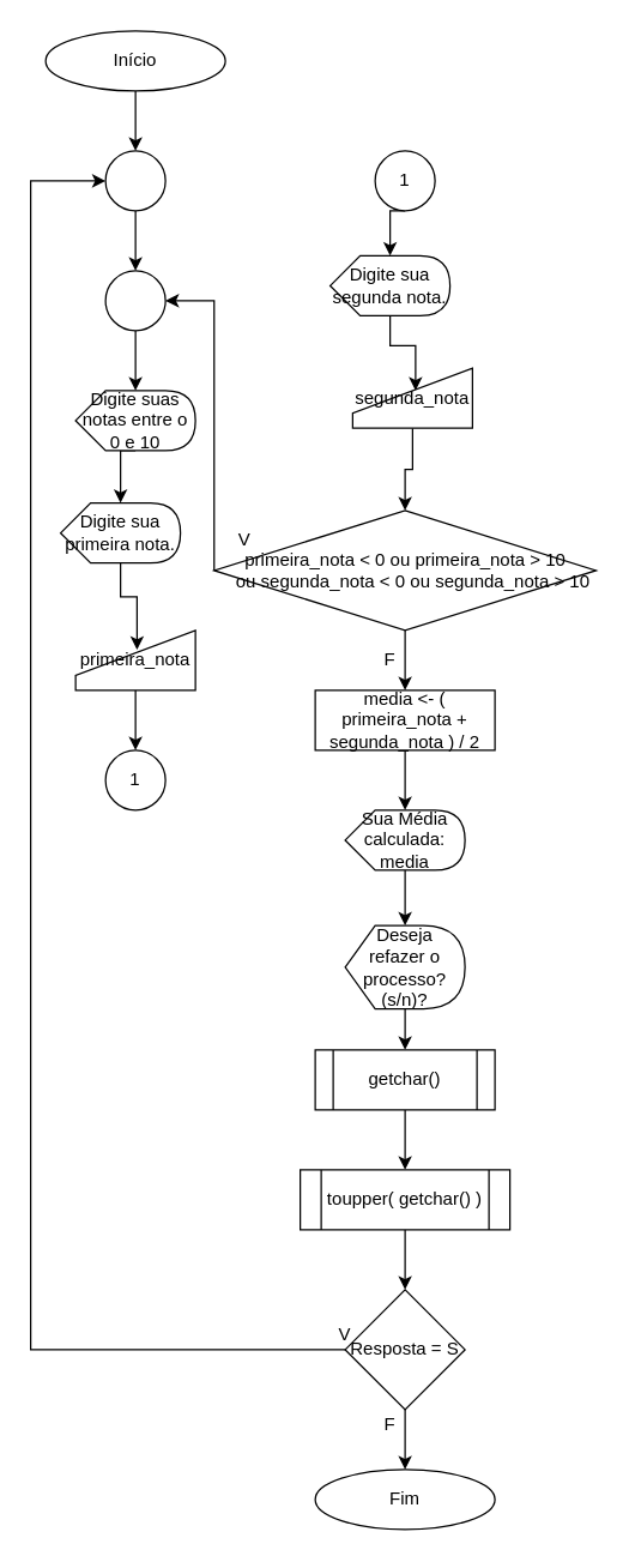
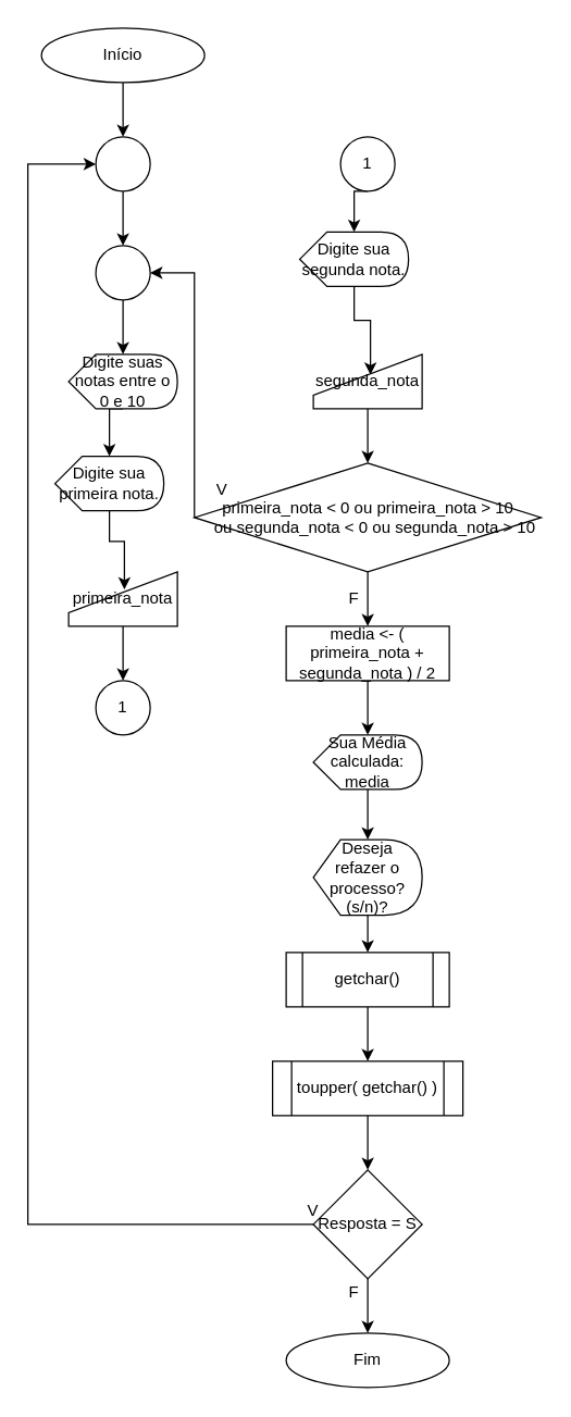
  <mxCell id="0" />
  <mxCell id="1" parent="0" />
  <mxCell id="2" style="edgeStyle=orthogonalEdgeStyle;rounded=0;orthogonalLoop=1;jettySize=auto;html=1;exitX=0.5;exitY=1;exitDx=0;exitDy=0;entryX=0.5;entryY=0;entryDx=0;entryDy=0;" parent="1" source="3" target="37" edge="1"><mxGeometry relative="1" as="geometry" /></mxCell>
  <mxCell id="3" value="Início" style="ellipse;whiteSpace=wrap;html=1;" parent="1" vertex="1"><mxGeometry x="30" y="20" width="120" height="40" as="geometry" /></mxCell>
  <mxCell id="4" value="Fim" style="ellipse;whiteSpace=wrap;html=1;" parent="1" vertex="1"><mxGeometry x="210" y="980" width="120" height="40" as="geometry" /></mxCell>
  <mxCell id="5" style="edgeStyle=orthogonalEdgeStyle;rounded=0;orthogonalLoop=1;jettySize=auto;html=1;exitX=0.5;exitY=1;exitDx=0;exitDy=0;" parent="1" source="6" target="8" edge="1"><mxGeometry relative="1" as="geometry" /></mxCell>
  <mxCell id="6" value="" style="ellipse;whiteSpace=wrap;html=1;aspect=fixed;" parent="1" vertex="1"><mxGeometry x="70" y="180" width="40" height="40" as="geometry" /></mxCell>
  <mxCell id="7" style="edgeStyle=orthogonalEdgeStyle;rounded=0;orthogonalLoop=1;jettySize=auto;html=1;exitX=0;exitY=0;exitDx=40;exitDy=40;exitPerimeter=0;entryX=0;entryY=0;entryDx=40;entryDy=0;entryPerimeter=0;" parent="1" source="8" target="10" edge="1"><mxGeometry relative="1" as="geometry" /></mxCell>
  <mxCell id="8" value="Digite suas notas entre o 0 e 10" style="shape=display;whiteSpace=wrap;html=1;" parent="1" vertex="1"><mxGeometry x="50" y="260" width="80" height="40" as="geometry" /></mxCell>
  <mxCell id="9" style="edgeStyle=orthogonalEdgeStyle;rounded=0;orthogonalLoop=1;jettySize=auto;html=1;exitX=0;exitY=0;exitDx=40;exitDy=40;exitPerimeter=0;entryX=0.513;entryY=0.325;entryDx=0;entryDy=0;entryPerimeter=0;" parent="1" source="10" target="12" edge="1"><mxGeometry relative="1" as="geometry" /></mxCell>
  <mxCell id="10" value="Digite sua primeira nota." style="shape=display;whiteSpace=wrap;html=1;" parent="1" vertex="1"><mxGeometry x="40" y="335" width="80" height="40" as="geometry" /></mxCell>
  <mxCell id="11" style="edgeStyle=orthogonalEdgeStyle;rounded=0;orthogonalLoop=1;jettySize=auto;html=1;exitX=0.5;exitY=1;exitDx=0;exitDy=0;entryX=0.5;entryY=0;entryDx=0;entryDy=0;" parent="1" source="12" target="17" edge="1"><mxGeometry relative="1" as="geometry" /></mxCell>
  <mxCell id="12" value="primeira_nota" style="shape=manualInput;whiteSpace=wrap;html=1;" parent="1" vertex="1"><mxGeometry x="50" y="420" width="80" height="40" as="geometry" /></mxCell>
  <mxCell id="13" style="edgeStyle=orthogonalEdgeStyle;rounded=0;orthogonalLoop=1;jettySize=auto;html=1;exitX=0;exitY=0;exitDx=40;exitDy=40;exitPerimeter=0;entryX=0.525;entryY=0.375;entryDx=0;entryDy=0;entryPerimeter=0;" parent="1" source="14" target="16" edge="1"><mxGeometry relative="1" as="geometry" /></mxCell>
  <mxCell id="14" value="Digite sua segunda nota." style="shape=display;whiteSpace=wrap;html=1;" parent="1" vertex="1"><mxGeometry x="220" y="170" width="80" height="40" as="geometry" /></mxCell>
  <mxCell id="15" style="edgeStyle=orthogonalEdgeStyle;rounded=0;orthogonalLoop=1;jettySize=auto;html=1;exitX=0.5;exitY=1;exitDx=0;exitDy=0;entryX=0.5;entryY=0;entryDx=0;entryDy=0;" parent="1" source="16" target="22" edge="1"><mxGeometry relative="1" as="geometry" /></mxCell>
- <mxCell id="16" value="segunda_nota" style="shape=manualInput;whiteSpace=wrap;html=1;" parent="1" vertex="1"><mxGeometry x="235" y="245" width="80" height="40" as="geometry" /></mxCell>
+ <mxCell id="16" value="segunda_nota" style="shape=manualInput;whiteSpace=wrap;html=1;" parent="1" vertex="1"><mxGeometry x="230" y="260" width="80" height="40" as="geometry" /></mxCell>
  <mxCell id="17" value="1" style="ellipse;whiteSpace=wrap;html=1;aspect=fixed;" parent="1" vertex="1"><mxGeometry x="70" y="500" width="40" height="40" as="geometry" /></mxCell>
  <mxCell id="18" style="edgeStyle=orthogonalEdgeStyle;rounded=0;orthogonalLoop=1;jettySize=auto;html=1;exitX=0.5;exitY=1;exitDx=0;exitDy=0;entryX=0;entryY=0;entryDx=40;entryDy=0;entryPerimeter=0;" parent="1" source="19" target="14" edge="1"><mxGeometry relative="1" as="geometry" /></mxCell>
  <mxCell id="19" value="1" style="ellipse;whiteSpace=wrap;html=1;aspect=fixed;" parent="1" vertex="1"><mxGeometry x="250" y="100" width="40" height="40" as="geometry" /></mxCell>
  <mxCell id="20" style="edgeStyle=orthogonalEdgeStyle;rounded=0;orthogonalLoop=1;jettySize=auto;html=1;exitX=0;exitY=0.5;exitDx=0;exitDy=0;entryX=1;entryY=0.5;entryDx=0;entryDy=0;" parent="1" source="22" target="6" edge="1"><mxGeometry relative="1" as="geometry"><Array as="points"><mxPoint x="143" y="200" /></Array></mxGeometry></mxCell>
  <mxCell id="21" style="edgeStyle=orthogonalEdgeStyle;rounded=0;orthogonalLoop=1;jettySize=auto;html=1;exitX=0.5;exitY=1;exitDx=0;exitDy=0;entryX=0.5;entryY=0;entryDx=0;entryDy=0;" parent="1" source="22" target="24" edge="1"><mxGeometry relative="1" as="geometry" /></mxCell>
  <mxCell id="22" value="&lt;div&gt;primeira_nota &amp;lt; 0 ou primeira_nota &amp;gt; 10&lt;/div&gt;&lt;div&gt;&lt;span&gt;&#09;&#09;&lt;/span&gt;&amp;nbsp; &amp;nbsp;ou segunda_nota &amp;lt; 0 ou segunda_nota &amp;gt; 10&lt;/div&gt;" style="rhombus;whiteSpace=wrap;html=1;" parent="1" vertex="1"><mxGeometry x="142.5" y="340" width="255" height="80" as="geometry" /></mxCell>
  <mxCell id="23" style="edgeStyle=orthogonalEdgeStyle;rounded=0;orthogonalLoop=1;jettySize=auto;html=1;exitX=0.5;exitY=1;exitDx=0;exitDy=0;entryX=0;entryY=0;entryDx=40;entryDy=0;entryPerimeter=0;" parent="1" source="24" target="26" edge="1"><mxGeometry relative="1" as="geometry" /></mxCell>
  <mxCell id="24" value="media &amp;lt;- ( primeira_nota + segunda_nota ) / 2" style="rounded=0;whiteSpace=wrap;html=1;" parent="1" vertex="1"><mxGeometry x="210" y="460" width="120" height="40" as="geometry" /></mxCell>
  <mxCell id="25" style="edgeStyle=orthogonalEdgeStyle;rounded=0;orthogonalLoop=1;jettySize=auto;html=1;exitX=0;exitY=0;exitDx=40;exitDy=40;exitPerimeter=0;entryX=0;entryY=0;entryDx=40;entryDy=0;entryPerimeter=0;" parent="1" source="26" target="30" edge="1"><mxGeometry relative="1" as="geometry" /></mxCell>
  <mxCell id="26" value="Sua Média calculada: media" style="shape=display;whiteSpace=wrap;html=1;" parent="1" vertex="1"><mxGeometry x="230" y="540" width="80" height="40" as="geometry" /></mxCell>
  <mxCell id="27" value="V" style="text;html=1;strokeColor=none;fillColor=none;align=center;verticalAlign=middle;whiteSpace=wrap;rounded=0;" parent="1" vertex="1"><mxGeometry x="142.5" y="350" width="40" height="20" as="geometry" /></mxCell>
  <mxCell id="28" value="F" style="text;html=1;strokeColor=none;fillColor=none;align=center;verticalAlign=middle;whiteSpace=wrap;rounded=0;" parent="1" vertex="1"><mxGeometry x="240" y="430" width="40" height="20" as="geometry" /></mxCell>
  <mxCell id="29" style="edgeStyle=orthogonalEdgeStyle;rounded=0;orthogonalLoop=1;jettySize=auto;html=1;exitX=0;exitY=0;exitDx=40;exitDy=40;exitPerimeter=0;entryX=0.5;entryY=0;entryDx=0;entryDy=0;" parent="1" source="30" target="39" edge="1"><mxGeometry relative="1" as="geometry" /></mxCell>
  <mxCell id="30" value="Deseja refazer o processo?(s/n)?" style="shape=display;whiteSpace=wrap;html=1;" parent="1" vertex="1"><mxGeometry x="230" y="617" width="80" height="55.5" as="geometry" /></mxCell>
  <mxCell id="31" style="edgeStyle=orthogonalEdgeStyle;rounded=0;orthogonalLoop=1;jettySize=auto;html=1;exitX=0.5;exitY=1;exitDx=0;exitDy=0;entryX=0.5;entryY=0;entryDx=0;entryDy=0;" parent="1" source="33" target="4" edge="1"><mxGeometry relative="1" as="geometry" /></mxCell>
  <mxCell id="32" style="edgeStyle=orthogonalEdgeStyle;rounded=0;orthogonalLoop=1;jettySize=auto;html=1;exitX=0;exitY=0.5;exitDx=0;exitDy=0;entryX=0;entryY=0.5;entryDx=0;entryDy=0;" parent="1" source="33" target="37" edge="1"><mxGeometry relative="1" as="geometry"><Array as="points"><mxPoint x="20" y="900" /><mxPoint x="20" y="120" /></Array></mxGeometry></mxCell>
  <mxCell id="33" value="Resposta = S" style="rhombus;whiteSpace=wrap;html=1;" parent="1" vertex="1"><mxGeometry x="230" y="860" width="80" height="80" as="geometry" /></mxCell>
  <mxCell id="34" value="F" style="text;html=1;strokeColor=none;fillColor=none;align=center;verticalAlign=middle;whiteSpace=wrap;rounded=0;" parent="1" vertex="1"><mxGeometry x="240" y="940" width="40" height="20" as="geometry" /></mxCell>
  <mxCell id="35" value="V" style="text;html=1;strokeColor=none;fillColor=none;align=center;verticalAlign=middle;whiteSpace=wrap;rounded=0;" parent="1" vertex="1"><mxGeometry x="210" y="880" width="40" height="20" as="geometry" /></mxCell>
  <mxCell id="36" style="edgeStyle=orthogonalEdgeStyle;rounded=0;orthogonalLoop=1;jettySize=auto;html=1;exitX=0.5;exitY=1;exitDx=0;exitDy=0;entryX=0.5;entryY=0;entryDx=0;entryDy=0;" parent="1" source="37" target="6" edge="1"><mxGeometry relative="1" as="geometry" /></mxCell>
  <mxCell id="37" value="" style="ellipse;whiteSpace=wrap;html=1;aspect=fixed;" parent="1" vertex="1"><mxGeometry x="70" y="100" width="40" height="40" as="geometry" /></mxCell>
  <mxCell id="38" style="edgeStyle=orthogonalEdgeStyle;rounded=0;orthogonalLoop=1;jettySize=auto;html=1;exitX=0.5;exitY=1;exitDx=0;exitDy=0;entryX=0.5;entryY=0;entryDx=0;entryDy=0;" parent="1" source="39" target="41" edge="1"><mxGeometry relative="1" as="geometry" /></mxCell>
  <mxCell id="39" value="getchar()" style="shape=process;whiteSpace=wrap;html=1;backgroundOutline=1;" parent="1" vertex="1"><mxGeometry x="210" y="700" width="120" height="40" as="geometry" /></mxCell>
  <mxCell id="40" style="edgeStyle=orthogonalEdgeStyle;rounded=0;orthogonalLoop=1;jettySize=auto;html=1;exitX=0.5;exitY=1;exitDx=0;exitDy=0;entryX=0.5;entryY=0;entryDx=0;entryDy=0;" parent="1" source="41" target="33" edge="1"><mxGeometry relative="1" as="geometry" /></mxCell>
  <mxCell id="41" value="toupper( getchar() )" style="shape=process;whiteSpace=wrap;html=1;backgroundOutline=1;" parent="1" vertex="1"><mxGeometry x="200" y="780" width="140" height="40" as="geometry" /></mxCell>
